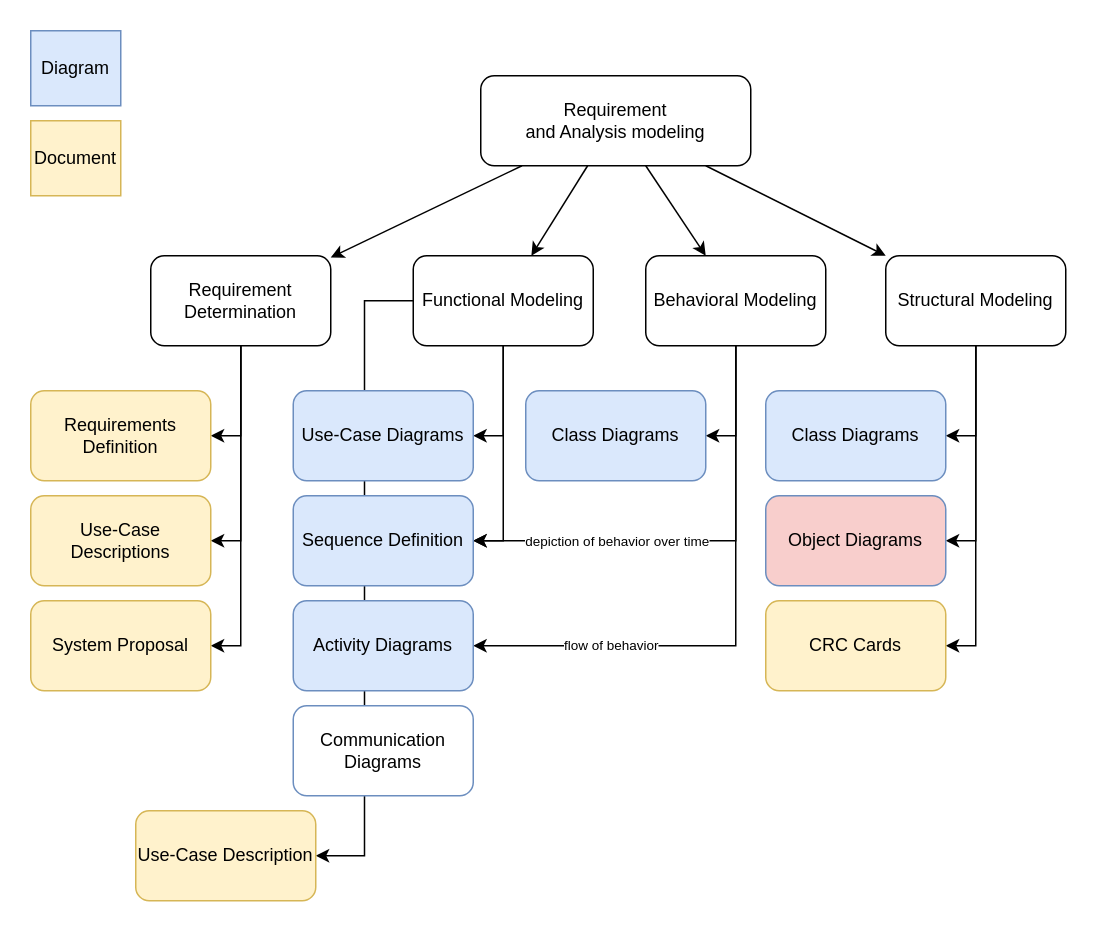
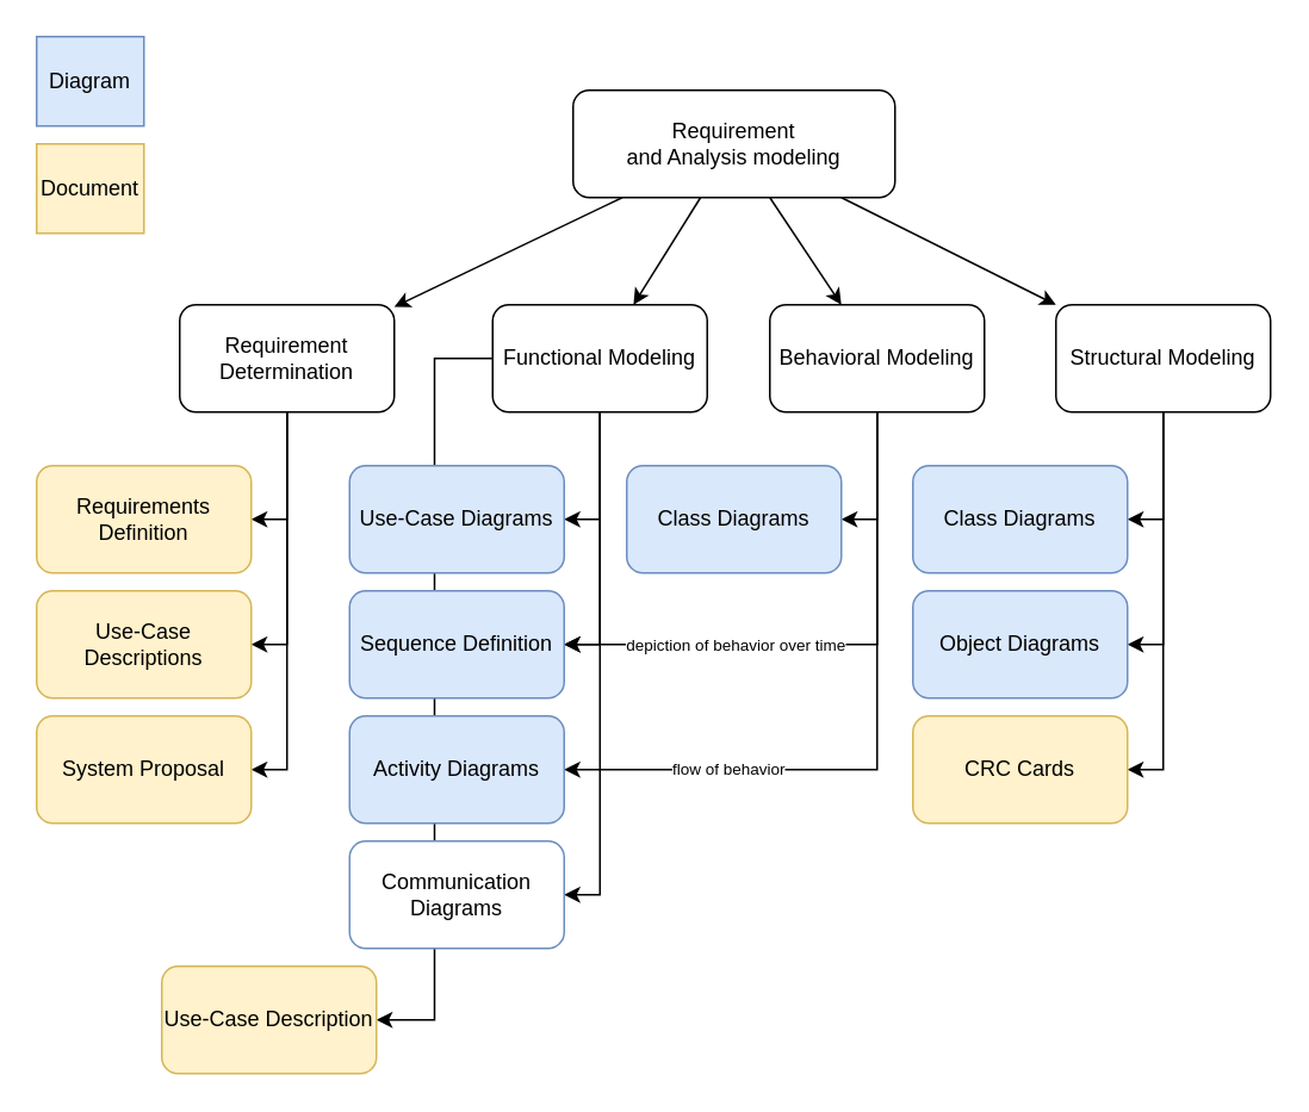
  <mxCell id="0" />
  <mxCell id="1" parent="0" />
  <mxCell id="2" style="rounded=0;orthogonalLoop=1;jettySize=auto;html=1;" parent="1" source="6" target="12" edge="1"><mxGeometry relative="1" as="geometry" /></mxCell>
  <mxCell id="3" style="rounded=0;orthogonalLoop=1;jettySize=auto;html=1;" parent="1" source="6" target="17" edge="1"><mxGeometry relative="1" as="geometry" /></mxCell>
  <mxCell id="4" style="rounded=0;orthogonalLoop=1;jettySize=auto;html=1;" parent="1" source="6" target="21" edge="1"><mxGeometry relative="1" as="geometry" /></mxCell>
  <mxCell id="5" style="rounded=0;orthogonalLoop=1;jettySize=auto;html=1;" parent="1" source="6" target="27" edge="1"><mxGeometry relative="1" as="geometry" /></mxCell>
  <mxCell id="6" value="&lt;div&gt;Requirement&lt;/div&gt;&lt;div&gt;and Analysis modeling&lt;/div&gt;" style="rounded=1;whiteSpace=wrap;html=1;" parent="1" vertex="1"><mxGeometry x="320" y="50" width="180" height="60" as="geometry" /></mxCell>
  <mxCell id="7" value="Diagram" style="rounded=0;whiteSpace=wrap;html=1;fillColor=#dae8fc;strokeColor=#6c8ebf;" parent="1" vertex="1"><mxGeometry x="20" y="20" width="60" height="50" as="geometry" /></mxCell>
  <mxCell id="8" value="Document" style="rounded=0;whiteSpace=wrap;html=1;fillColor=#fff2cc;strokeColor=#d6b656;" parent="1" vertex="1"><mxGeometry x="20" y="80" width="60" height="50" as="geometry" /></mxCell>
  <mxCell id="9" style="edgeStyle=orthogonalEdgeStyle;rounded=0;orthogonalLoop=1;jettySize=auto;html=1;" parent="1" source="12" target="28" edge="1"><mxGeometry relative="1" as="geometry"><Array as="points"><mxPoint x="160" y="290" /></Array></mxGeometry></mxCell>
  <mxCell id="10" style="edgeStyle=orthogonalEdgeStyle;rounded=0;orthogonalLoop=1;jettySize=auto;html=1;entryX=1;entryY=0.5;entryDx=0;entryDy=0;" parent="1" source="12" target="29" edge="1"><mxGeometry relative="1" as="geometry" /></mxCell>
  <mxCell id="11" style="edgeStyle=orthogonalEdgeStyle;rounded=0;orthogonalLoop=1;jettySize=auto;html=1;entryX=1;entryY=0.5;entryDx=0;entryDy=0;" parent="1" source="12" target="30" edge="1"><mxGeometry relative="1" as="geometry" /></mxCell>
  <mxCell id="12" value="Requirement Determination" style="rounded=1;whiteSpace=wrap;html=1;" parent="1" vertex="1"><mxGeometry x="100" y="170" width="120" height="60" as="geometry" /></mxCell>
  <mxCell id="13" style="edgeStyle=orthogonalEdgeStyle;rounded=0;orthogonalLoop=1;jettySize=auto;html=1;entryX=1;entryY=0.5;entryDx=0;entryDy=0;" parent="1" source="17" target="31" edge="1"><mxGeometry relative="1" as="geometry" /></mxCell>
  <mxCell id="14" style="edgeStyle=orthogonalEdgeStyle;rounded=0;orthogonalLoop=1;jettySize=auto;html=1;entryX=1;entryY=0.5;entryDx=0;entryDy=0;" parent="1" source="17" target="32" edge="1"><mxGeometry relative="1" as="geometry" /></mxCell>
+ <mxCell id="15" style="edgeStyle=orthogonalEdgeStyle;rounded=0;orthogonalLoop=1;jettySize=auto;html=1;entryX=1;entryY=0.5;entryDx=0;entryDy=0;" parent="1" source="17" target="34" edge="1"><mxGeometry relative="1" as="geometry" /></mxCell>
  <mxCell id="16" style="edgeStyle=orthogonalEdgeStyle;rounded=0;orthogonalLoop=1;jettySize=auto;html=1;entryX=1;entryY=0.5;entryDx=0;entryDy=0;" edge="1" parent="1" source="17" target="39"><mxGeometry relative="1" as="geometry" /></mxCell>
  <mxCell id="17" value="Functional Modeling" style="rounded=1;whiteSpace=wrap;html=1;" parent="1" vertex="1"><mxGeometry x="275" y="170" width="120" height="60" as="geometry" /></mxCell>
  <mxCell id="18" style="edgeStyle=orthogonalEdgeStyle;rounded=0;orthogonalLoop=1;jettySize=auto;html=1;entryX=1;entryY=0.5;entryDx=0;entryDy=0;" parent="1" source="21" target="35" edge="1"><mxGeometry relative="1" as="geometry" /></mxCell>
  <mxCell id="19" style="edgeStyle=orthogonalEdgeStyle;rounded=0;orthogonalLoop=1;jettySize=auto;html=1;entryX=1;entryY=0.5;entryDx=0;entryDy=0;" parent="1" source="21" target="36" edge="1"><mxGeometry relative="1" as="geometry" /></mxCell>
  <mxCell id="20" style="edgeStyle=orthogonalEdgeStyle;rounded=0;orthogonalLoop=1;jettySize=auto;html=1;entryX=1;entryY=0.5;entryDx=0;entryDy=0;" parent="1" source="21" target="37" edge="1"><mxGeometry relative="1" as="geometry" /></mxCell>
  <mxCell id="21" value="Structural Modeling" style="rounded=1;whiteSpace=wrap;html=1;" parent="1" vertex="1"><mxGeometry x="590" y="170" width="120" height="60" as="geometry" /></mxCell>
  <mxCell id="22" style="edgeStyle=orthogonalEdgeStyle;rounded=0;orthogonalLoop=1;jettySize=auto;html=1;entryX=1;entryY=0.5;entryDx=0;entryDy=0;" parent="1" source="27" target="38" edge="1"><mxGeometry relative="1" as="geometry" /></mxCell>
  <mxCell id="23" style="edgeStyle=orthogonalEdgeStyle;rounded=0;orthogonalLoop=1;jettySize=auto;html=1;entryX=1;entryY=0.5;entryDx=0;entryDy=0;" parent="1" source="27" target="32" edge="1"><mxGeometry relative="1" as="geometry"><Array as="points"><mxPoint x="490" y="360" /></Array></mxGeometry></mxCell>
  <mxCell id="24" value="&lt;font style=&quot;font-size: 9px;&quot;&gt;depiction of behavior over time&lt;/font&gt;" style="edgeLabel;html=1;align=center;verticalAlign=middle;resizable=0;points=[];" parent="23" vertex="1" connectable="0"><mxGeometry x="0.377" y="3" relative="1" as="geometry"><mxPoint y="-4" as="offset" /></mxGeometry></mxCell>
  <mxCell id="25" style="edgeStyle=orthogonalEdgeStyle;rounded=0;orthogonalLoop=1;jettySize=auto;html=1;entryX=1;entryY=0.5;entryDx=0;entryDy=0;" parent="1" source="27" target="33" edge="1"><mxGeometry relative="1" as="geometry"><Array as="points"><mxPoint x="490" y="430" /></Array></mxGeometry></mxCell>
  <mxCell id="26" value="&lt;font style=&quot;font-size: 9px;&quot;&gt; flow of behavior&lt;/font&gt;" style="edgeLabel;html=1;align=center;verticalAlign=middle;resizable=0;points=[];" parent="25" vertex="1" connectable="0"><mxGeometry x="0.515" y="3" relative="1" as="geometry"><mxPoint y="-5" as="offset" /></mxGeometry></mxCell>
  <mxCell id="27" value="Behavioral Modeling" style="rounded=1;whiteSpace=wrap;html=1;" parent="1" vertex="1"><mxGeometry x="430" y="170" width="120" height="60" as="geometry" /></mxCell>
  <mxCell id="28" value="Requirements Definition" style="rounded=1;whiteSpace=wrap;html=1;fillColor=#fff2cc;strokeColor=#d6b656;" parent="1" vertex="1"><mxGeometry x="20" y="260" width="120" height="60" as="geometry" /></mxCell>
  <mxCell id="29" value="Use-Case Descriptions" style="rounded=1;whiteSpace=wrap;html=1;fillColor=#fff2cc;strokeColor=#d6b656;" parent="1" vertex="1"><mxGeometry x="20" y="330" width="120" height="60" as="geometry" /></mxCell>
  <mxCell id="30" value="System Proposal" style="rounded=1;whiteSpace=wrap;html=1;fillColor=#fff2cc;strokeColor=#d6b656;" parent="1" vertex="1"><mxGeometry x="20" y="400" width="120" height="60" as="geometry" /></mxCell>
  <mxCell id="31" value="Use-Case Diagrams" style="rounded=1;whiteSpace=wrap;html=1;fillColor=#dae8fc;strokeColor=#6c8ebf;" parent="1" vertex="1"><mxGeometry x="195" y="260" width="120" height="60" as="geometry" /></mxCell>
  <mxCell id="32" value="Sequence Definition" style="rounded=1;whiteSpace=wrap;html=1;fillColor=#dae8fc;strokeColor=#6c8ebf;" parent="1" vertex="1"><mxGeometry x="195" y="330" width="120" height="60" as="geometry" /></mxCell>
  <mxCell id="33" value="Activity Diagrams" style="rounded=1;whiteSpace=wrap;html=1;fillColor=#dae8fc;strokeColor=#6c8ebf;" parent="1" vertex="1"><mxGeometry x="195" y="400" width="120" height="60" as="geometry" /></mxCell>
  <mxCell id="34" value="Communication Diagrams" style="rounded=1;whiteSpace=wrap;html=1;fillColor=#ffffff;strokeColor=#6c8ebf;" parent="1" vertex="1"><mxGeometry x="195" y="470" width="120" height="60" as="geometry" /></mxCell>
  <mxCell id="35" value="Class Diagrams" style="rounded=1;whiteSpace=wrap;html=1;fillColor=#dae8fc;strokeColor=#6c8ebf;" parent="1" vertex="1"><mxGeometry x="510" y="260" width="120" height="60" as="geometry" /></mxCell>
- <mxCell id="36" value="Object Diagrams" style="rounded=1;whiteSpace=wrap;html=1;fillColor=#f8cecc;strokeColor=#6c8ebf;" parent="1" vertex="1"><mxGeometry x="510" y="330" width="120" height="60" as="geometry" /></mxCell>
+ <mxCell id="36" value="Object Diagrams" style="rounded=1;whiteSpace=wrap;html=1;fillColor=#dae8fc;strokeColor=#6c8ebf;" parent="1" vertex="1"><mxGeometry x="510" y="330" width="120" height="60" as="geometry" /></mxCell>
  <mxCell id="37" value="CRC Cards" style="rounded=1;whiteSpace=wrap;html=1;fillColor=#fff2cc;strokeColor=#d6b656;" parent="1" vertex="1"><mxGeometry x="510" y="400" width="120" height="60" as="geometry" /></mxCell>
  <mxCell id="38" value="Class Diagrams" style="rounded=1;whiteSpace=wrap;html=1;fillColor=#dae8fc;strokeColor=#6c8ebf;" parent="1" vertex="1"><mxGeometry x="350" y="260" width="120" height="60" as="geometry" /></mxCell>
  <mxCell id="39" value="Use-Case Description" style="rounded=1;whiteSpace=wrap;html=1;fillColor=#fff2cc;strokeColor=#d6b656;" vertex="1" parent="1"><mxGeometry x="90" y="540" width="120" height="60" as="geometry" /></mxCell>
